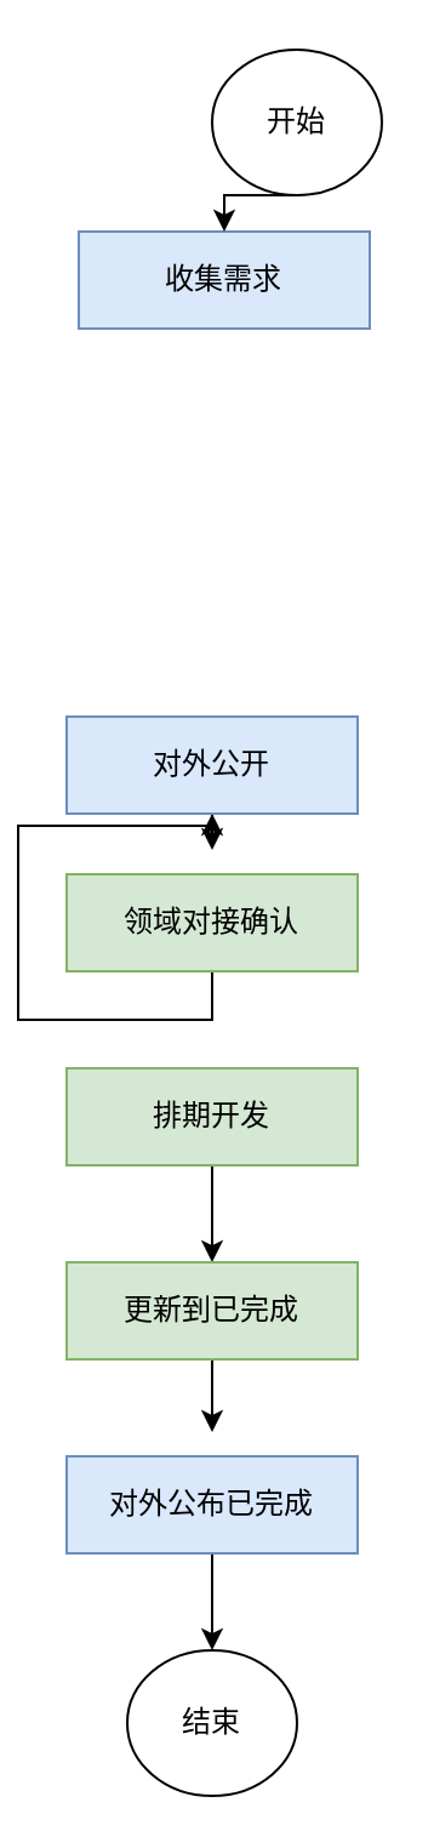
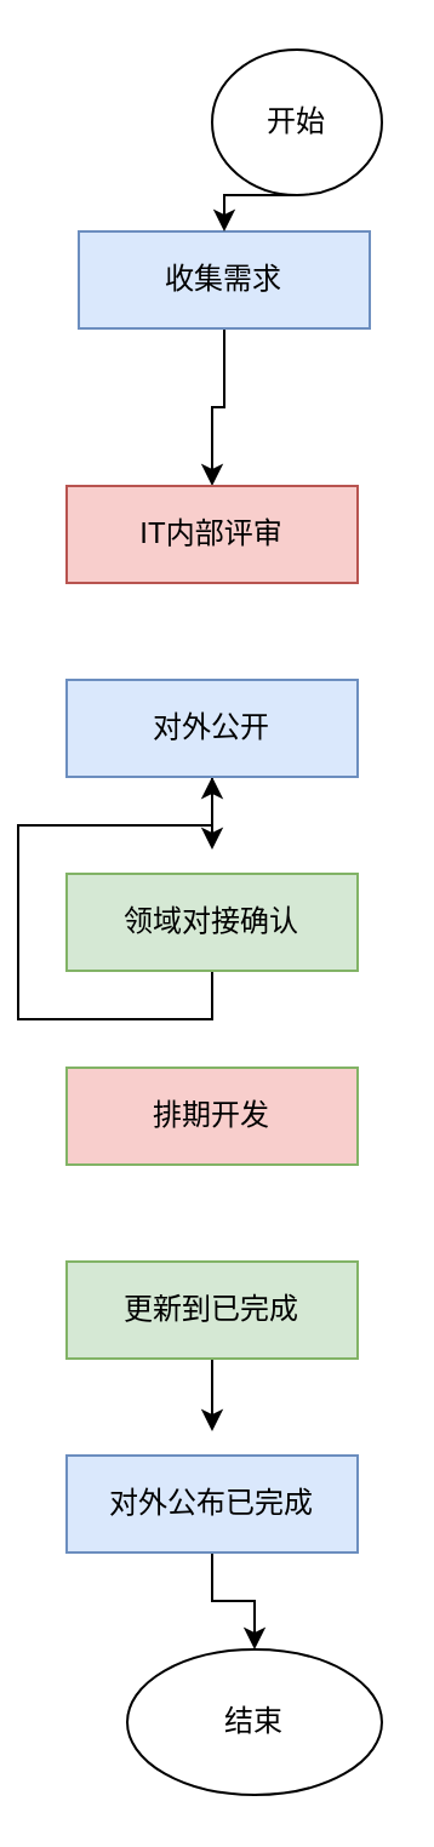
  <mxCell id="0" />
  <mxCell id="1" parent="0" />
+ <mxCell id="2" style="edgeStyle=orthogonalEdgeStyle;rounded=0;orthogonalLoop=1;jettySize=auto;html=1;exitX=0.5;exitY=1;exitDx=0;exitDy=0;entryX=0.5;entryY=0;entryDx=0;entryDy=0;" edge="1" parent="1" source="3" target="4"><mxGeometry relative="1" as="geometry" /></mxCell>
  <mxCell id="3" value="收集需求" style="rounded=0;whiteSpace=wrap;html=1;fillColor=#dae8fc;strokeColor=#6c8ebf;" vertex="1" parent="1"><mxGeometry x="25" y="95" width="120" height="40" as="geometry" /></mxCell>
+ <mxCell id="4" value="IT内部评审" style="rounded=0;whiteSpace=wrap;html=1;fillColor=#f8cecc;strokeColor=#b85450;" vertex="1" parent="1"><mxGeometry x="20" y="200" width="120" height="40" as="geometry" /></mxCell>
  <mxCell id="5" style="edgeStyle=orthogonalEdgeStyle;rounded=0;orthogonalLoop=1;jettySize=auto;html=1;exitX=0.5;exitY=1;exitDx=0;exitDy=0;" edge="1" parent="1" source="6" target="14"><mxGeometry relative="1" as="geometry" /></mxCell>
  <mxCell id="6" value="领域对接确认" style="rounded=0;whiteSpace=wrap;html=1;fillColor=#d5e8d4;strokeColor=#82b366;" vertex="1" parent="1"><mxGeometry x="20" y="360" width="120" height="40" as="geometry" /></mxCell>
- <mxCell id="7" style="edgeStyle=orthogonalEdgeStyle;rounded=0;orthogonalLoop=1;jettySize=auto;html=1;exitX=0.5;exitY=1;exitDx=0;exitDy=0;entryX=0.5;entryY=0;entryDx=0;entryDy=0;" edge="1" parent="1" source="8" target="10"><mxGeometry relative="1" as="geometry" /></mxCell>
- <mxCell id="8" value="排期开发" style="rounded=0;whiteSpace=wrap;html=1;fillColor=#d5e8d4;strokeColor=#82b366;" vertex="1" parent="1"><mxGeometry x="20" y="440" width="120" height="40" as="geometry" /></mxCell>
+ <mxCell id="8" value="排期开发" style="rounded=0;whiteSpace=wrap;html=1;fillColor=#f8cecc;strokeColor=#82b366;" vertex="1" parent="1"><mxGeometry x="20" y="440" width="120" height="40" as="geometry" /></mxCell>
  <mxCell id="9" style="edgeStyle=orthogonalEdgeStyle;rounded=0;orthogonalLoop=1;jettySize=auto;html=1;exitX=0.5;exitY=1;exitDx=0;exitDy=0;" edge="1" parent="1" source="10"><mxGeometry relative="1" as="geometry"><mxPoint x="80" y="590" as="targetPoint" /></mxGeometry></mxCell>
  <mxCell id="10" value="更新到已完成" style="rounded=0;whiteSpace=wrap;html=1;fillColor=#d5e8d4;strokeColor=#82b366;" vertex="1" parent="1"><mxGeometry x="20" y="520" width="120" height="40" as="geometry" /></mxCell>
  <mxCell id="11" style="edgeStyle=orthogonalEdgeStyle;rounded=0;orthogonalLoop=1;jettySize=auto;html=1;exitX=0.5;exitY=1;exitDx=0;exitDy=0;entryX=0.5;entryY=0;entryDx=0;entryDy=0;" edge="1" parent="1" source="12" target="17"><mxGeometry relative="1" as="geometry" /></mxCell>
  <mxCell id="12" value="对外公布已完成" style="rounded=0;whiteSpace=wrap;html=1;fillColor=#dae8fc;strokeColor=#6c8ebf;" vertex="1" parent="1"><mxGeometry x="20" y="600" width="120" height="40" as="geometry" /></mxCell>
  <mxCell id="13" style="edgeStyle=orthogonalEdgeStyle;rounded=0;orthogonalLoop=1;jettySize=auto;html=1;exitX=0.5;exitY=1;exitDx=0;exitDy=0;" edge="1" parent="1" source="14"><mxGeometry relative="1" as="geometry"><mxPoint x="80" y="350" as="targetPoint" /></mxGeometry></mxCell>
- <mxCell id="14" value="对外公开" style="rounded=0;whiteSpace=wrap;html=1;fillColor=#dae8fc;strokeColor=#6c8ebf;" vertex="1" parent="1"><mxGeometry x="20" y="295" width="120" height="40" as="geometry" /></mxCell>
+ <mxCell id="14" value="对外公开" style="rounded=0;whiteSpace=wrap;html=1;fillColor=#dae8fc;strokeColor=#6c8ebf;" vertex="1" parent="1"><mxGeometry x="20" y="280" width="120" height="40" as="geometry" /></mxCell>
  <mxCell id="15" style="edgeStyle=orthogonalEdgeStyle;rounded=0;orthogonalLoop=1;jettySize=auto;html=1;exitX=0.5;exitY=1;exitDx=0;exitDy=0;entryX=0.5;entryY=0;entryDx=0;entryDy=0;" edge="1" parent="1" source="16" target="3"><mxGeometry relative="1" as="geometry" /></mxCell>
  <mxCell id="16" value="开始" style="ellipse;whiteSpace=wrap;html=1;" vertex="1" parent="1"><mxGeometry x="80" y="20" width="70" height="60" as="geometry" /></mxCell>
- <mxCell id="17" value="结束" style="ellipse;whiteSpace=wrap;html=1;" vertex="1" parent="1"><mxGeometry x="45" y="680" width="70" height="60" as="geometry" /></mxCell>
+ <mxCell id="17" value="结束" style="ellipse;whiteSpace=wrap;html=1;" vertex="1" parent="1"><mxGeometry x="45" y="680" width="105" height="60" as="geometry" /></mxCell>
